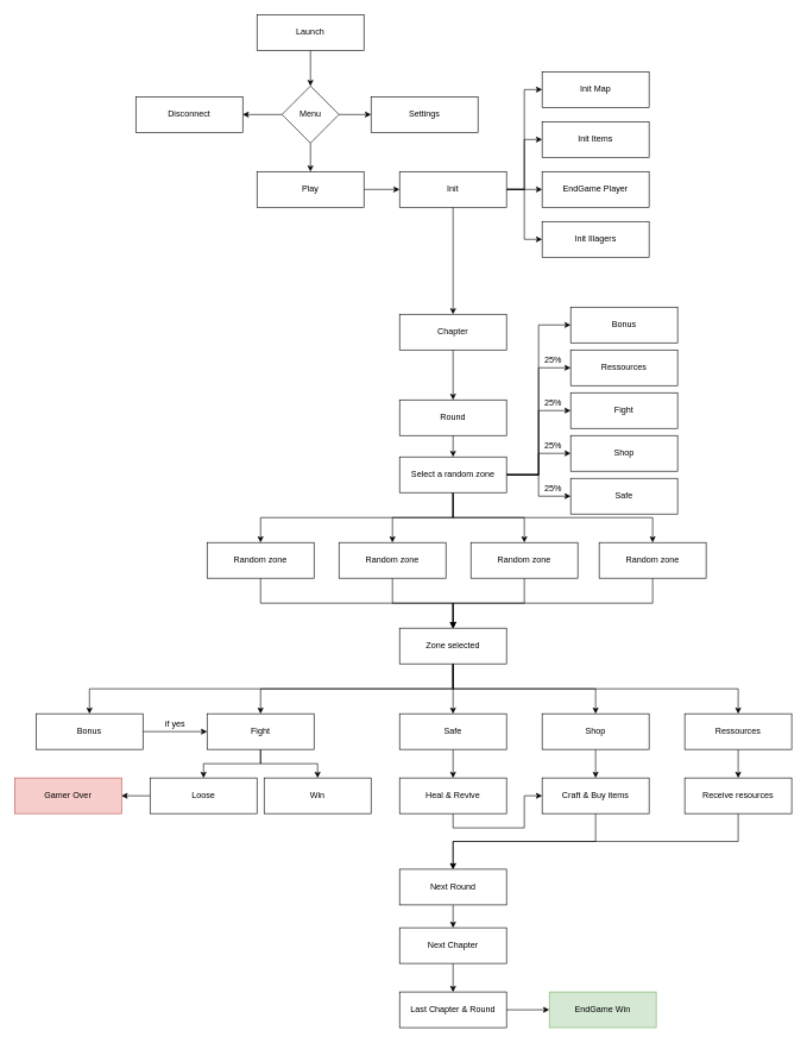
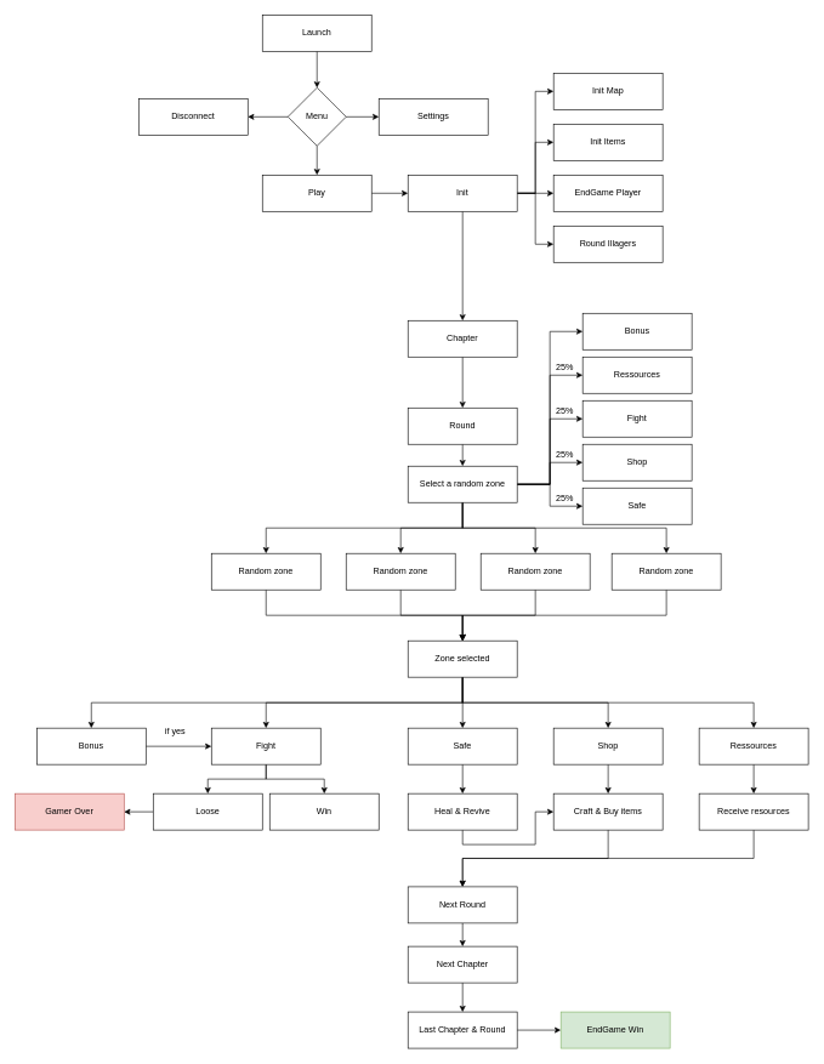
  <mxCell id="0" />
  <mxCell id="1" parent="0" />
  <mxCell id="2" style="edgeStyle=orthogonalEdgeStyle;rounded=0;orthogonalLoop=1;jettySize=auto;html=1;exitX=0.5;exitY=1;exitDx=0;exitDy=0;entryX=0.5;entryY=0;entryDx=0;entryDy=0;" edge="1" parent="1" source="3" target="7"><mxGeometry relative="1" as="geometry" /></mxCell>
  <mxCell id="3" value="Launch" style="rounded=0;whiteSpace=wrap;html=1;" parent="1" vertex="1"><mxGeometry x="360" y="20" width="150" height="50" as="geometry" /></mxCell>
  <mxCell id="4" style="edgeStyle=orthogonalEdgeStyle;rounded=0;orthogonalLoop=1;jettySize=auto;html=1;exitX=0;exitY=0.5;exitDx=0;exitDy=0;entryX=1;entryY=0.5;entryDx=0;entryDy=0;" edge="1" parent="1" source="7" target="8"><mxGeometry relative="1" as="geometry" /></mxCell>
  <mxCell id="5" style="edgeStyle=orthogonalEdgeStyle;rounded=0;orthogonalLoop=1;jettySize=auto;html=1;exitX=1;exitY=0.5;exitDx=0;exitDy=0;entryX=0;entryY=0.5;entryDx=0;entryDy=0;" edge="1" parent="1" source="7" target="9"><mxGeometry relative="1" as="geometry" /></mxCell>
  <mxCell id="6" style="edgeStyle=orthogonalEdgeStyle;rounded=0;orthogonalLoop=1;jettySize=auto;html=1;exitX=0.5;exitY=1;exitDx=0;exitDy=0;entryX=0.5;entryY=0;entryDx=0;entryDy=0;" edge="1" parent="1" source="7" target="11"><mxGeometry relative="1" as="geometry" /></mxCell>
  <mxCell id="7" value="Menu" style="rhombus;whiteSpace=wrap;html=1;" vertex="1" parent="1"><mxGeometry x="395" y="120" width="80" height="80" as="geometry" /></mxCell>
  <mxCell id="8" value="Disconnect" style="rounded=0;whiteSpace=wrap;html=1;" vertex="1" parent="1"><mxGeometry x="190" y="135" width="150" height="50" as="geometry" /></mxCell>
  <mxCell id="9" value="Settings" style="rounded=0;whiteSpace=wrap;html=1;" vertex="1" parent="1"><mxGeometry x="520" y="135" width="150" height="50" as="geometry" /></mxCell>
  <mxCell id="10" style="edgeStyle=orthogonalEdgeStyle;rounded=0;orthogonalLoop=1;jettySize=auto;html=1;exitX=1;exitY=0.5;exitDx=0;exitDy=0;entryX=0;entryY=0.5;entryDx=0;entryDy=0;" edge="1" parent="1" source="11" target="17"><mxGeometry relative="1" as="geometry" /></mxCell>
  <mxCell id="11" value="Play" style="rounded=0;whiteSpace=wrap;html=1;" vertex="1" parent="1"><mxGeometry x="360" y="240" width="150" height="50" as="geometry" /></mxCell>
  <mxCell id="12" style="edgeStyle=orthogonalEdgeStyle;rounded=0;orthogonalLoop=1;jettySize=auto;html=1;exitX=1;exitY=0.5;exitDx=0;exitDy=0;entryX=0;entryY=0.5;entryDx=0;entryDy=0;" edge="1" parent="1" source="17" target="19"><mxGeometry relative="1" as="geometry" /></mxCell>
  <mxCell id="13" style="edgeStyle=orthogonalEdgeStyle;rounded=0;orthogonalLoop=1;jettySize=auto;html=1;exitX=1;exitY=0.5;exitDx=0;exitDy=0;entryX=0;entryY=0.5;entryDx=0;entryDy=0;" edge="1" parent="1" source="17" target="18"><mxGeometry relative="1" as="geometry" /></mxCell>
  <mxCell id="14" style="edgeStyle=orthogonalEdgeStyle;rounded=0;orthogonalLoop=1;jettySize=auto;html=1;exitX=1;exitY=0.5;exitDx=0;exitDy=0;entryX=0;entryY=0.5;entryDx=0;entryDy=0;" edge="1" parent="1" source="17" target="20"><mxGeometry relative="1" as="geometry" /></mxCell>
  <mxCell id="15" style="edgeStyle=orthogonalEdgeStyle;rounded=0;orthogonalLoop=1;jettySize=auto;html=1;exitX=1;exitY=0.5;exitDx=0;exitDy=0;entryX=0;entryY=0.5;entryDx=0;entryDy=0;" edge="1" parent="1" source="17" target="21"><mxGeometry relative="1" as="geometry" /></mxCell>
  <mxCell id="16" style="edgeStyle=orthogonalEdgeStyle;rounded=0;orthogonalLoop=1;jettySize=auto;html=1;exitX=0.5;exitY=1;exitDx=0;exitDy=0;entryX=0.5;entryY=0;entryDx=0;entryDy=0;" edge="1" parent="1" source="17" target="23"><mxGeometry relative="1" as="geometry" /></mxCell>
  <mxCell id="17" value="Init" style="rounded=0;whiteSpace=wrap;html=1;" vertex="1" parent="1"><mxGeometry x="560" y="240" width="150" height="50" as="geometry" /></mxCell>
  <mxCell id="18" value="EndGame Player" style="rounded=0;whiteSpace=wrap;html=1;" vertex="1" parent="1"><mxGeometry x="760" y="240" width="150" height="50" as="geometry" /></mxCell>
  <mxCell id="19" value="Init Items" style="rounded=0;whiteSpace=wrap;html=1;" vertex="1" parent="1"><mxGeometry x="760" y="170" width="150" height="50" as="geometry" /></mxCell>
- <mxCell id="20" value="Init Illagers" style="rounded=0;whiteSpace=wrap;html=1;" vertex="1" parent="1"><mxGeometry x="760" y="310" width="150" height="50" as="geometry" /></mxCell>
+ <mxCell id="20" value="Round Illagers" style="rounded=0;whiteSpace=wrap;html=1;" vertex="1" parent="1"><mxGeometry x="760" y="310" width="150" height="50" as="geometry" /></mxCell>
  <mxCell id="21" value="Init Map" style="rounded=0;whiteSpace=wrap;html=1;" vertex="1" parent="1"><mxGeometry x="760" y="100" width="150" height="50" as="geometry" /></mxCell>
  <mxCell id="22" style="edgeStyle=orthogonalEdgeStyle;rounded=0;orthogonalLoop=1;jettySize=auto;html=1;exitX=0.5;exitY=1;exitDx=0;exitDy=0;entryX=0.5;entryY=0;entryDx=0;entryDy=0;" edge="1" parent="1" source="23" target="25"><mxGeometry relative="1" as="geometry" /></mxCell>
  <mxCell id="23" value="Chapter" style="rounded=0;whiteSpace=wrap;html=1;" vertex="1" parent="1"><mxGeometry x="560" y="440" width="150" height="50" as="geometry" /></mxCell>
  <mxCell id="24" style="edgeStyle=orthogonalEdgeStyle;rounded=0;orthogonalLoop=1;jettySize=auto;html=1;exitX=0.5;exitY=1;exitDx=0;exitDy=0;entryX=0.5;entryY=0;entryDx=0;entryDy=0;" edge="1" parent="1" source="25" target="43"><mxGeometry relative="1" as="geometry" /></mxCell>
  <mxCell id="25" value="Round" style="rounded=0;whiteSpace=wrap;html=1;" vertex="1" parent="1"><mxGeometry x="560" y="560" width="150" height="50" as="geometry" /></mxCell>
  <mxCell id="26" style="edgeStyle=orthogonalEdgeStyle;rounded=0;orthogonalLoop=1;jettySize=auto;html=1;exitX=0.5;exitY=1;exitDx=0;exitDy=0;entryX=0.5;entryY=0;entryDx=0;entryDy=0;" edge="1" parent="1" source="27" target="54"><mxGeometry relative="1" as="geometry" /></mxCell>
  <mxCell id="27" value="Random zone" style="rounded=0;whiteSpace=wrap;html=1;" vertex="1" parent="1"><mxGeometry x="475" y="760" width="150" height="50" as="geometry" /></mxCell>
  <mxCell id="28" style="edgeStyle=orthogonalEdgeStyle;rounded=0;orthogonalLoop=1;jettySize=auto;html=1;exitX=0.5;exitY=1;exitDx=0;exitDy=0;entryX=0.5;entryY=0;entryDx=0;entryDy=0;" edge="1" parent="1" source="29" target="54"><mxGeometry relative="1" as="geometry" /></mxCell>
  <mxCell id="29" value="Random zone" style="rounded=0;whiteSpace=wrap;html=1;" vertex="1" parent="1"><mxGeometry x="660" y="760" width="150" height="50" as="geometry" /></mxCell>
  <mxCell id="30" style="edgeStyle=orthogonalEdgeStyle;rounded=0;orthogonalLoop=1;jettySize=auto;html=1;exitX=0.5;exitY=1;exitDx=0;exitDy=0;entryX=0.5;entryY=0;entryDx=0;entryDy=0;" edge="1" parent="1" source="31" target="54"><mxGeometry relative="1" as="geometry" /></mxCell>
  <mxCell id="31" value="Random zone" style="rounded=0;whiteSpace=wrap;html=1;" vertex="1" parent="1"><mxGeometry x="290" y="760" width="150" height="50" as="geometry" /></mxCell>
  <mxCell id="32" style="edgeStyle=orthogonalEdgeStyle;rounded=0;orthogonalLoop=1;jettySize=auto;html=1;exitX=0.5;exitY=1;exitDx=0;exitDy=0;" edge="1" parent="1" source="33" target="54"><mxGeometry relative="1" as="geometry" /></mxCell>
  <mxCell id="33" value="Random zone" style="rounded=0;whiteSpace=wrap;html=1;" vertex="1" parent="1"><mxGeometry x="840" y="760" width="150" height="50" as="geometry" /></mxCell>
  <mxCell id="34" style="edgeStyle=orthogonalEdgeStyle;rounded=0;orthogonalLoop=1;jettySize=auto;html=1;exitX=0.5;exitY=1;exitDx=0;exitDy=0;entryX=0.5;entryY=0;entryDx=0;entryDy=0;" edge="1" parent="1" source="43" target="27"><mxGeometry relative="1" as="geometry" /></mxCell>
  <mxCell id="35" style="edgeStyle=orthogonalEdgeStyle;rounded=0;orthogonalLoop=1;jettySize=auto;html=1;exitX=0.5;exitY=1;exitDx=0;exitDy=0;entryX=0.5;entryY=0;entryDx=0;entryDy=0;" edge="1" parent="1" source="43" target="31"><mxGeometry relative="1" as="geometry" /></mxCell>
  <mxCell id="36" style="edgeStyle=orthogonalEdgeStyle;rounded=0;orthogonalLoop=1;jettySize=auto;html=1;exitX=0.5;exitY=1;exitDx=0;exitDy=0;entryX=0.5;entryY=0;entryDx=0;entryDy=0;" edge="1" parent="1" source="43" target="29"><mxGeometry relative="1" as="geometry" /></mxCell>
  <mxCell id="37" style="edgeStyle=orthogonalEdgeStyle;rounded=0;orthogonalLoop=1;jettySize=auto;html=1;exitX=0.5;exitY=1;exitDx=0;exitDy=0;" edge="1" parent="1" source="43" target="33"><mxGeometry relative="1" as="geometry" /></mxCell>
  <mxCell id="38" style="edgeStyle=orthogonalEdgeStyle;rounded=0;orthogonalLoop=1;jettySize=auto;html=1;exitX=1;exitY=0.5;exitDx=0;exitDy=0;entryX=0;entryY=0.5;entryDx=0;entryDy=0;" edge="1" parent="1" source="43" target="44"><mxGeometry relative="1" as="geometry" /></mxCell>
  <mxCell id="39" style="edgeStyle=orthogonalEdgeStyle;rounded=0;orthogonalLoop=1;jettySize=auto;html=1;exitX=1;exitY=0.5;exitDx=0;exitDy=0;entryX=0;entryY=0.5;entryDx=0;entryDy=0;" edge="1" parent="1" source="43" target="45"><mxGeometry relative="1" as="geometry" /></mxCell>
  <mxCell id="40" style="edgeStyle=orthogonalEdgeStyle;rounded=0;orthogonalLoop=1;jettySize=auto;html=1;exitX=1;exitY=0.5;exitDx=0;exitDy=0;entryX=0;entryY=0.5;entryDx=0;entryDy=0;" edge="1" parent="1" source="43" target="46"><mxGeometry relative="1" as="geometry" /></mxCell>
  <mxCell id="41" style="edgeStyle=orthogonalEdgeStyle;rounded=0;orthogonalLoop=1;jettySize=auto;html=1;exitX=1;exitY=0.5;exitDx=0;exitDy=0;entryX=0;entryY=0.5;entryDx=0;entryDy=0;" edge="1" parent="1" source="43" target="47"><mxGeometry relative="1" as="geometry" /></mxCell>
  <mxCell id="42" style="edgeStyle=orthogonalEdgeStyle;rounded=0;orthogonalLoop=1;jettySize=auto;html=1;exitX=1;exitY=0.5;exitDx=0;exitDy=0;entryX=0;entryY=0.5;entryDx=0;entryDy=0;" edge="1" parent="1" source="43" target="48"><mxGeometry relative="1" as="geometry" /></mxCell>
  <mxCell id="43" value="Select a random zone" style="rounded=0;whiteSpace=wrap;html=1;" vertex="1" parent="1"><mxGeometry x="560" y="640" width="150" height="50" as="geometry" /></mxCell>
  <mxCell id="44" value="Safe" style="rounded=0;whiteSpace=wrap;html=1;" vertex="1" parent="1"><mxGeometry x="800" y="670" width="150" height="50" as="geometry" /></mxCell>
  <mxCell id="45" value="Shop" style="rounded=0;whiteSpace=wrap;html=1;" vertex="1" parent="1"><mxGeometry x="800" y="610" width="150" height="50" as="geometry" /></mxCell>
  <mxCell id="46" value="Fight" style="rounded=0;whiteSpace=wrap;html=1;" vertex="1" parent="1"><mxGeometry x="800" y="550" width="150" height="50" as="geometry" /></mxCell>
  <mxCell id="47" value="Ressources" style="rounded=0;whiteSpace=wrap;html=1;" vertex="1" parent="1"><mxGeometry x="800" y="490" width="150" height="50" as="geometry" /></mxCell>
  <mxCell id="48" value="Bonus" style="rounded=0;whiteSpace=wrap;html=1;" vertex="1" parent="1"><mxGeometry x="800" y="430" width="150" height="50" as="geometry" /></mxCell>
  <mxCell id="49" style="edgeStyle=orthogonalEdgeStyle;rounded=0;orthogonalLoop=1;jettySize=auto;html=1;exitX=0.5;exitY=1;exitDx=0;exitDy=0;entryX=0.5;entryY=0;entryDx=0;entryDy=0;" edge="1" parent="1" source="54" target="61"><mxGeometry relative="1" as="geometry" /></mxCell>
  <mxCell id="50" style="edgeStyle=orthogonalEdgeStyle;rounded=0;orthogonalLoop=1;jettySize=auto;html=1;exitX=0.5;exitY=1;exitDx=0;exitDy=0;entryX=0.5;entryY=0;entryDx=0;entryDy=0;" edge="1" parent="1" source="54" target="67"><mxGeometry relative="1" as="geometry" /></mxCell>
  <mxCell id="51" style="edgeStyle=orthogonalEdgeStyle;rounded=0;orthogonalLoop=1;jettySize=auto;html=1;exitX=0.5;exitY=1;exitDx=0;exitDy=0;entryX=0.5;entryY=0;entryDx=0;entryDy=0;" edge="1" parent="1" source="54" target="71"><mxGeometry relative="1" as="geometry" /></mxCell>
  <mxCell id="52" style="edgeStyle=orthogonalEdgeStyle;rounded=0;orthogonalLoop=1;jettySize=auto;html=1;exitX=0.5;exitY=1;exitDx=0;exitDy=0;entryX=0.5;entryY=0;entryDx=0;entryDy=0;" edge="1" parent="1" source="54" target="75"><mxGeometry relative="1" as="geometry" /></mxCell>
  <mxCell id="53" style="edgeStyle=orthogonalEdgeStyle;rounded=0;orthogonalLoop=1;jettySize=auto;html=1;exitX=0.5;exitY=1;exitDx=0;exitDy=0;" edge="1" parent="1" source="54" target="79"><mxGeometry relative="1" as="geometry" /></mxCell>
  <mxCell id="54" value="Zone selected" style="rounded=0;whiteSpace=wrap;html=1;" vertex="1" parent="1"><mxGeometry x="560" y="880" width="150" height="50" as="geometry" /></mxCell>
  <mxCell id="55" value="25%" style="text;html=1;align=center;verticalAlign=middle;resizable=0;points=[];autosize=1;strokeColor=none;fillColor=none;" vertex="1" parent="1"><mxGeometry x="750" y="550" width="50" height="30" as="geometry" /></mxCell>
  <mxCell id="56" value="25%" style="text;html=1;align=center;verticalAlign=middle;resizable=0;points=[];autosize=1;strokeColor=none;fillColor=none;" vertex="1" parent="1"><mxGeometry x="750" y="490" width="50" height="30" as="geometry" /></mxCell>
  <mxCell id="57" value="25%" style="text;html=1;align=center;verticalAlign=middle;resizable=0;points=[];autosize=1;strokeColor=none;fillColor=none;" vertex="1" parent="1"><mxGeometry x="750" y="610" width="50" height="30" as="geometry" /></mxCell>
  <mxCell id="58" value="25%" style="text;html=1;align=center;verticalAlign=middle;resizable=0;points=[];autosize=1;strokeColor=none;fillColor=none;" vertex="1" parent="1"><mxGeometry x="750" y="670" width="50" height="30" as="geometry" /></mxCell>
  <mxCell id="59" style="edgeStyle=orthogonalEdgeStyle;rounded=0;orthogonalLoop=1;jettySize=auto;html=1;exitX=0.5;exitY=1;exitDx=0;exitDy=0;" edge="1" parent="1" source="61" target="63"><mxGeometry relative="1" as="geometry" /></mxCell>
  <mxCell id="60" style="edgeStyle=orthogonalEdgeStyle;rounded=0;orthogonalLoop=1;jettySize=auto;html=1;exitX=0.5;exitY=1;exitDx=0;exitDy=0;" edge="1" parent="1" source="61" target="64"><mxGeometry relative="1" as="geometry" /></mxCell>
  <mxCell id="61" value="Fight" style="rounded=0;whiteSpace=wrap;html=1;" vertex="1" parent="1"><mxGeometry x="290" y="1000" width="150" height="50" as="geometry" /></mxCell>
  <mxCell id="62" style="edgeStyle=orthogonalEdgeStyle;rounded=0;orthogonalLoop=1;jettySize=auto;html=1;exitX=0;exitY=0.5;exitDx=0;exitDy=0;entryX=1;entryY=0.5;entryDx=0;entryDy=0;" edge="1" parent="1" source="63" target="65"><mxGeometry relative="1" as="geometry" /></mxCell>
  <mxCell id="63" value="Loose" style="rounded=0;whiteSpace=wrap;html=1;" vertex="1" parent="1"><mxGeometry x="210" y="1090" width="150" height="50" as="geometry" /></mxCell>
  <mxCell id="64" value="Win" style="rounded=0;whiteSpace=wrap;html=1;" vertex="1" parent="1"><mxGeometry x="370" y="1090" width="150" height="50" as="geometry" /></mxCell>
  <mxCell id="65" value="Gamer Over" style="rounded=0;whiteSpace=wrap;html=1;fillColor=#f8cecc;strokeColor=#b85450;" vertex="1" parent="1"><mxGeometry x="20" y="1090" width="150" height="50" as="geometry" /></mxCell>
  <mxCell id="66" style="edgeStyle=orthogonalEdgeStyle;rounded=0;orthogonalLoop=1;jettySize=auto;html=1;exitX=0.5;exitY=1;exitDx=0;exitDy=0;entryX=0.5;entryY=0;entryDx=0;entryDy=0;" edge="1" parent="1" source="67" target="69"><mxGeometry relative="1" as="geometry" /></mxCell>
  <mxCell id="67" value="Safe" style="rounded=0;whiteSpace=wrap;html=1;" vertex="1" parent="1"><mxGeometry x="560" y="1000" width="150" height="50" as="geometry" /></mxCell>
  <mxCell id="68" style="edgeStyle=orthogonalEdgeStyle;rounded=0;orthogonalLoop=1;jettySize=auto;html=1;exitX=0.5;exitY=1;exitDx=0;exitDy=0;" edge="1" parent="1" source="69" target="73"><mxGeometry relative="1" as="geometry" /></mxCell>
  <mxCell id="69" value="Heal &amp;amp; Revive" style="rounded=0;whiteSpace=wrap;html=1;" vertex="1" parent="1"><mxGeometry x="560" y="1090" width="150" height="50" as="geometry" /></mxCell>
  <mxCell id="70" style="edgeStyle=orthogonalEdgeStyle;rounded=0;orthogonalLoop=1;jettySize=auto;html=1;exitX=0.5;exitY=1;exitDx=0;exitDy=0;entryX=0.5;entryY=0;entryDx=0;entryDy=0;" edge="1" parent="1" source="71" target="73"><mxGeometry relative="1" as="geometry" /></mxCell>
  <mxCell id="71" value="Shop" style="rounded=0;whiteSpace=wrap;html=1;" vertex="1" parent="1"><mxGeometry x="760" y="1000" width="150" height="50" as="geometry" /></mxCell>
  <mxCell id="72" style="edgeStyle=orthogonalEdgeStyle;rounded=0;orthogonalLoop=1;jettySize=auto;html=1;exitX=0.5;exitY=1;exitDx=0;exitDy=0;entryX=0.5;entryY=0;entryDx=0;entryDy=0;" edge="1" parent="1" source="73" target="82"><mxGeometry relative="1" as="geometry" /></mxCell>
  <mxCell id="73" value="Craft &amp;amp; Buy items" style="rounded=0;whiteSpace=wrap;html=1;" vertex="1" parent="1"><mxGeometry x="760" y="1090" width="150" height="50" as="geometry" /></mxCell>
  <mxCell id="74" style="edgeStyle=orthogonalEdgeStyle;rounded=0;orthogonalLoop=1;jettySize=auto;html=1;exitX=0.5;exitY=1;exitDx=0;exitDy=0;entryX=0.5;entryY=0;entryDx=0;entryDy=0;" edge="1" parent="1" source="75" target="77"><mxGeometry relative="1" as="geometry" /></mxCell>
  <mxCell id="75" value="Ressources" style="rounded=0;whiteSpace=wrap;html=1;" vertex="1" parent="1"><mxGeometry x="960" y="1000" width="150" height="50" as="geometry" /></mxCell>
  <mxCell id="76" style="edgeStyle=orthogonalEdgeStyle;rounded=0;orthogonalLoop=1;jettySize=auto;html=1;exitX=0.5;exitY=1;exitDx=0;exitDy=0;" edge="1" parent="1" source="77" target="82"><mxGeometry relative="1" as="geometry" /></mxCell>
  <mxCell id="77" value="Receive resources" style="rounded=0;whiteSpace=wrap;html=1;" vertex="1" parent="1"><mxGeometry x="960" y="1090" width="150" height="50" as="geometry" /></mxCell>
  <mxCell id="78" style="edgeStyle=orthogonalEdgeStyle;rounded=0;orthogonalLoop=1;jettySize=auto;html=1;exitX=1;exitY=0.5;exitDx=0;exitDy=0;entryX=0;entryY=0.5;entryDx=0;entryDy=0;" edge="1" parent="1" source="79" target="61"><mxGeometry relative="1" as="geometry" /></mxCell>
  <mxCell id="79" value="Bonus" style="rounded=0;whiteSpace=wrap;html=1;" vertex="1" parent="1"><mxGeometry x="50" y="1000" width="150" height="50" as="geometry" /></mxCell>
- <mxCell id="80" value="if yes" style="text;html=1;align=center;verticalAlign=middle;resizable=0;points=[];autosize=1;strokeColor=none;fillColor=none;" vertex="1" parent="1"><mxGeometry x="220" y="1000" width="50" height="30" as="geometry" /></mxCell>
+ <mxCell id="80" value="if yes" style="text;html=1;align=center;verticalAlign=middle;resizable=0;points=[];autosize=1;strokeColor=none;fillColor=none;" vertex="1" parent="1"><mxGeometry x="215" y="990" width="50" height="30" as="geometry" /></mxCell>
  <mxCell id="81" style="edgeStyle=orthogonalEdgeStyle;rounded=0;orthogonalLoop=1;jettySize=auto;html=1;exitX=0.5;exitY=1;exitDx=0;exitDy=0;entryX=0.5;entryY=0;entryDx=0;entryDy=0;" edge="1" parent="1" source="82" target="84"><mxGeometry relative="1" as="geometry" /></mxCell>
  <mxCell id="82" value="Next Round" style="rounded=0;whiteSpace=wrap;html=1;" vertex="1" parent="1"><mxGeometry x="560" y="1218" width="150" height="50" as="geometry" /></mxCell>
  <mxCell id="83" style="edgeStyle=orthogonalEdgeStyle;rounded=0;orthogonalLoop=1;jettySize=auto;html=1;exitX=0.5;exitY=1;exitDx=0;exitDy=0;entryX=0.5;entryY=0;entryDx=0;entryDy=0;" edge="1" parent="1" source="84" target="86"><mxGeometry relative="1" as="geometry" /></mxCell>
  <mxCell id="84" value="Next Chapter" style="rounded=0;whiteSpace=wrap;html=1;" vertex="1" parent="1"><mxGeometry x="560" y="1300" width="150" height="50" as="geometry" /></mxCell>
  <mxCell id="85" style="edgeStyle=orthogonalEdgeStyle;rounded=0;orthogonalLoop=1;jettySize=auto;html=1;exitX=1;exitY=0.5;exitDx=0;exitDy=0;entryX=0;entryY=0.5;entryDx=0;entryDy=0;" edge="1" parent="1" source="86" target="87"><mxGeometry relative="1" as="geometry" /></mxCell>
  <mxCell id="86" value="Last Chapter &amp;amp; Round" style="rounded=0;whiteSpace=wrap;html=1;" vertex="1" parent="1"><mxGeometry x="560" y="1390" width="150" height="50" as="geometry" /></mxCell>
  <mxCell id="87" value="EndGame Win" style="rounded=0;whiteSpace=wrap;html=1;fillColor=#d5e8d4;strokeColor=#82b366;" vertex="1" parent="1"><mxGeometry x="770" y="1390" width="150" height="50" as="geometry" /></mxCell>
